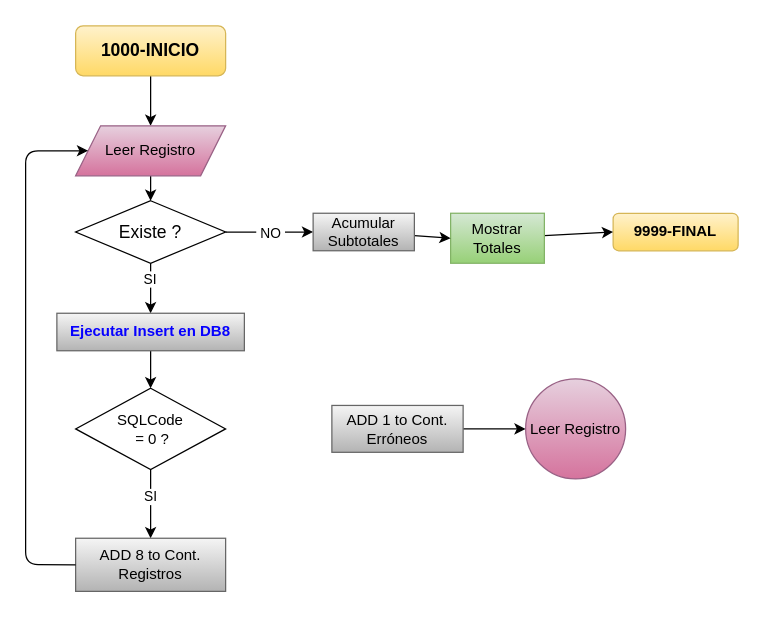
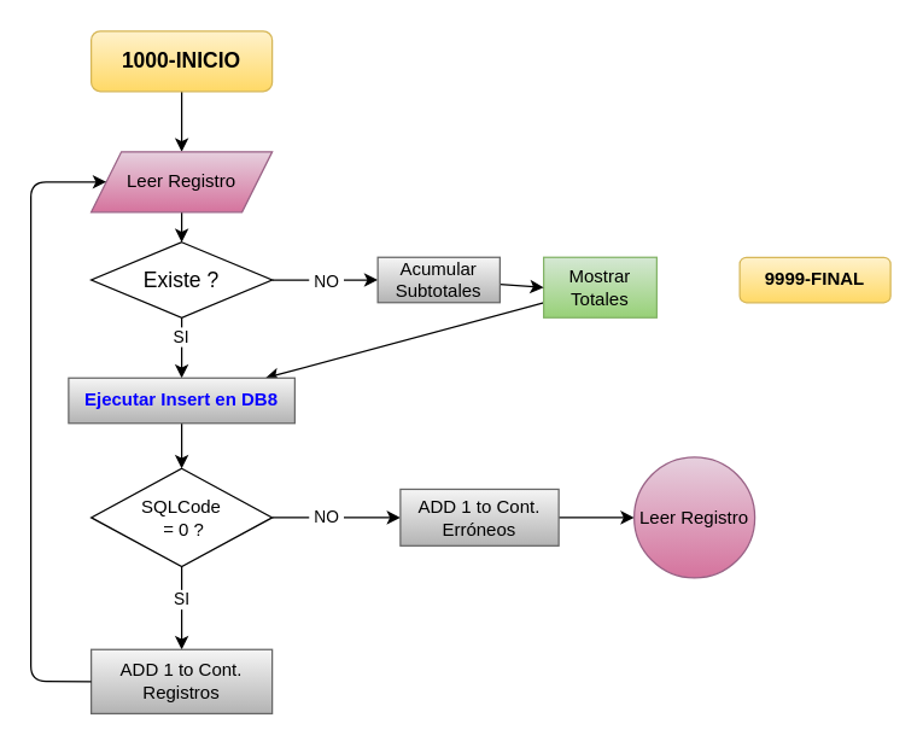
  <mxCell id="0" />
  <mxCell id="1" parent="0" />
  <mxCell id="2" value="" style="edgeStyle=none;html=1;entryX=0.5;entryY=0;entryDx=0;entryDy=0;" parent="1" source="3" target="11" edge="1"><mxGeometry relative="1" as="geometry"><mxPoint x="120" y="100" as="targetPoint" /></mxGeometry></mxCell>
  <mxCell id="3" value="1000-INICIO" style="rounded=1;whiteSpace=wrap;html=1;fillColor=#fff2cc;strokeColor=#d6b656;fontStyle=1;fontSize=14;gradientColor=#ffd966;" parent="1" vertex="1"><mxGeometry x="60" y="20" width="120" height="40" as="geometry" /></mxCell>
  <mxCell id="4" value="" style="edgeStyle=none;html=1;exitX=0.5;exitY=1;exitDx=0;exitDy=0;" parent="1" source="11" target="5" edge="1"><mxGeometry relative="1" as="geometry"><mxPoint x="120" y="140" as="sourcePoint" /></mxGeometry></mxCell>
  <mxCell id="5" value="Existe ?" style="rhombus;whiteSpace=wrap;html=1;fontSize=14;rounded=0;fontStyle=0;" parent="1" vertex="1"><mxGeometry x="60" y="160" width="120" height="50" as="geometry" /></mxCell>
  <mxCell id="6" value="" style="endArrow=classic;html=1;exitX=0.5;exitY=1;exitDx=0;exitDy=0;" parent="1" source="5" target="17" edge="1"><mxGeometry relative="1" as="geometry"><mxPoint x="119.5" y="250" as="sourcePoint" /><mxPoint x="120" y="250" as="targetPoint" /></mxGeometry></mxCell>
  <mxCell id="7" value="SI&amp;nbsp;" style="edgeLabel;resizable=0;html=1;;align=center;verticalAlign=middle;" parent="6" connectable="0" vertex="1"><mxGeometry relative="1" as="geometry"><mxPoint y="-8" as="offset" /></mxGeometry></mxCell>
  <mxCell id="8" value="9999-FINAL" style="rounded=1;whiteSpace=wrap;html=1;fillColor=#fff2cc;strokeColor=#d6b656;fontStyle=1;gradientColor=#ffd966;" parent="1" vertex="1"><mxGeometry x="490" y="170" width="100" height="30" as="geometry" /></mxCell>
  <mxCell id="9" value="" style="endArrow=classic;html=1;entryX=0;entryY=0.5;entryDx=0;entryDy=0;exitX=1;exitY=0.5;exitDx=0;exitDy=0;" parent="1" source="5" target="15" edge="1"><mxGeometry relative="1" as="geometry"><mxPoint x="190" y="170" as="sourcePoint" /><mxPoint x="230" y="185" as="targetPoint" /></mxGeometry></mxCell>
  <mxCell id="10" value="&amp;nbsp;NO&amp;nbsp;" style="edgeLabel;resizable=0;html=1;;align=center;verticalAlign=middle;" parent="9" connectable="0" vertex="1"><mxGeometry relative="1" as="geometry" /></mxCell>
  <mxCell id="11" value="Leer Registro" style="shape=parallelogram;perimeter=parallelogramPerimeter;whiteSpace=wrap;html=1;fixedSize=1;fillColor=#e6d0de;gradientColor=#d5739d;strokeColor=#996185;" parent="1" vertex="1"><mxGeometry x="60" y="100" width="120" height="40" as="geometry" /></mxCell>
- <mxCell id="12" style="edgeStyle=none;html=1;entryX=0;entryY=0.5;entryDx=0;entryDy=0;" parent="1" source="13" target="8" edge="1"><mxGeometry relative="1" as="geometry" /></mxCell>
+ <mxCell id="12" style="edgeStyle=none;html=1;" parent="1" source="13" target="17" edge="1"><mxGeometry relative="1" as="geometry" /></mxCell>
  <mxCell id="13" value="Mostrar Totales" style="rounded=0;whiteSpace=wrap;html=1;fillColor=#d5e8d4;gradientColor=#97d077;strokeColor=#82b366;" parent="1" vertex="1"><mxGeometry x="360" y="170" width="75" height="40" as="geometry" /></mxCell>
  <mxCell id="14" style="edgeStyle=none;html=1;entryX=0;entryY=0.5;entryDx=0;entryDy=0;" parent="1" source="15" target="13" edge="1"><mxGeometry relative="1" as="geometry" /></mxCell>
  <mxCell id="15" value="Acumular&lt;div&gt;Subtotales&lt;/div&gt;" style="rounded=0;whiteSpace=wrap;html=1;fillColor=#f5f5f5;strokeColor=#666666;gradientColor=#b3b3b3;" parent="1" vertex="1"><mxGeometry x="250" y="170" width="81" height="30" as="geometry" /></mxCell>
  <mxCell id="16" value="" style="edgeStyle=none;html=1;" edge="1" parent="1" source="17" target="22"><mxGeometry relative="1" as="geometry" /></mxCell>
  <mxCell id="17" value="Ejecutar Insert en DB8" style="rounded=0;whiteSpace=wrap;html=1;fillColor=#f5f5f5;strokeColor=#666666;gradientColor=#b3b3b3;fontColor=#0700FF;fontStyle=1" vertex="1" parent="1"><mxGeometry x="45" y="250" width="150" height="30" as="geometry" /></mxCell>
+ <mxCell id="18" value="" style="edgeStyle=none;html=1;" edge="1" parent="1" source="22" target="24"><mxGeometry relative="1" as="geometry" /></mxCell>
+ <mxCell id="19" value="&amp;nbsp;NO&amp;nbsp;" style="edgeLabel;html=1;align=center;verticalAlign=middle;resizable=0;points=[];" vertex="1" connectable="0" parent="18"><mxGeometry x="-0.42" y="1" relative="1" as="geometry"><mxPoint x="10" as="offset" /></mxGeometry></mxCell>
  <mxCell id="20" value="" style="edgeStyle=none;html=1;" edge="1" parent="1" source="22" target="25"><mxGeometry relative="1" as="geometry" /></mxCell>
  <mxCell id="21" value="SI" style="edgeLabel;html=1;align=center;verticalAlign=middle;resizable=0;points=[];" vertex="1" connectable="0" parent="20"><mxGeometry x="-0.238" y="1" relative="1" as="geometry"><mxPoint x="-2" as="offset" /></mxGeometry></mxCell>
  <mxCell id="22" value="SQLCode&lt;div&gt;&amp;nbsp;= 0 ?&lt;/div&gt;" style="rhombus;whiteSpace=wrap;html=1;rounded=0;" vertex="1" parent="1"><mxGeometry x="60" y="310" width="120" height="65" as="geometry" /></mxCell>
  <mxCell id="23" value="" style="edgeStyle=none;html=1;" edge="1" parent="1" source="24" target="27"><mxGeometry relative="1" as="geometry" /></mxCell>
  <mxCell id="24" value="ADD 1 to Cont. Erróneos" style="whiteSpace=wrap;html=1;rounded=0;fillColor=#f5f5f5;gradientColor=#b3b3b3;strokeColor=#666666;" vertex="1" parent="1"><mxGeometry x="265" y="323.75" width="105" height="37.5" as="geometry" /></mxCell>
- <mxCell id="25" value="ADD 8 to Cont. Registros" style="whiteSpace=wrap;html=1;rounded=0;fillColor=#f5f5f5;gradientColor=#b3b3b3;strokeColor=#666666;" vertex="1" parent="1"><mxGeometry x="60" y="430" width="120" height="42.5" as="geometry" /></mxCell>
+ <mxCell id="25" value="ADD 1 to Cont. Registros" style="whiteSpace=wrap;html=1;rounded=0;fillColor=#f5f5f5;gradientColor=#b3b3b3;strokeColor=#666666;" vertex="1" parent="1"><mxGeometry x="60" y="430" width="120" height="42.5" as="geometry" /></mxCell>
  <mxCell id="26" value="" style="endArrow=classic;html=1;entryX=0;entryY=0.5;entryDx=0;entryDy=0;exitX=0;exitY=0.5;exitDx=0;exitDy=0;" edge="1" parent="1" source="25" target="11"><mxGeometry width="50" height="50" relative="1" as="geometry"><mxPoint x="400" y="340" as="sourcePoint" /><mxPoint x="450" y="290" as="targetPoint" /><Array as="points"><mxPoint x="20" y="451" /><mxPoint x="20" y="120" /></Array></mxGeometry></mxCell>
  <mxCell id="27" value="Leer Registro" style="ellipse;whiteSpace=wrap;html=1;fillColor=#e6d0de;strokeColor=#996185;rounded=0;gradientColor=#d5739d;" vertex="1" parent="1"><mxGeometry x="420" y="302.5" width="80" height="80" as="geometry" /></mxCell>
